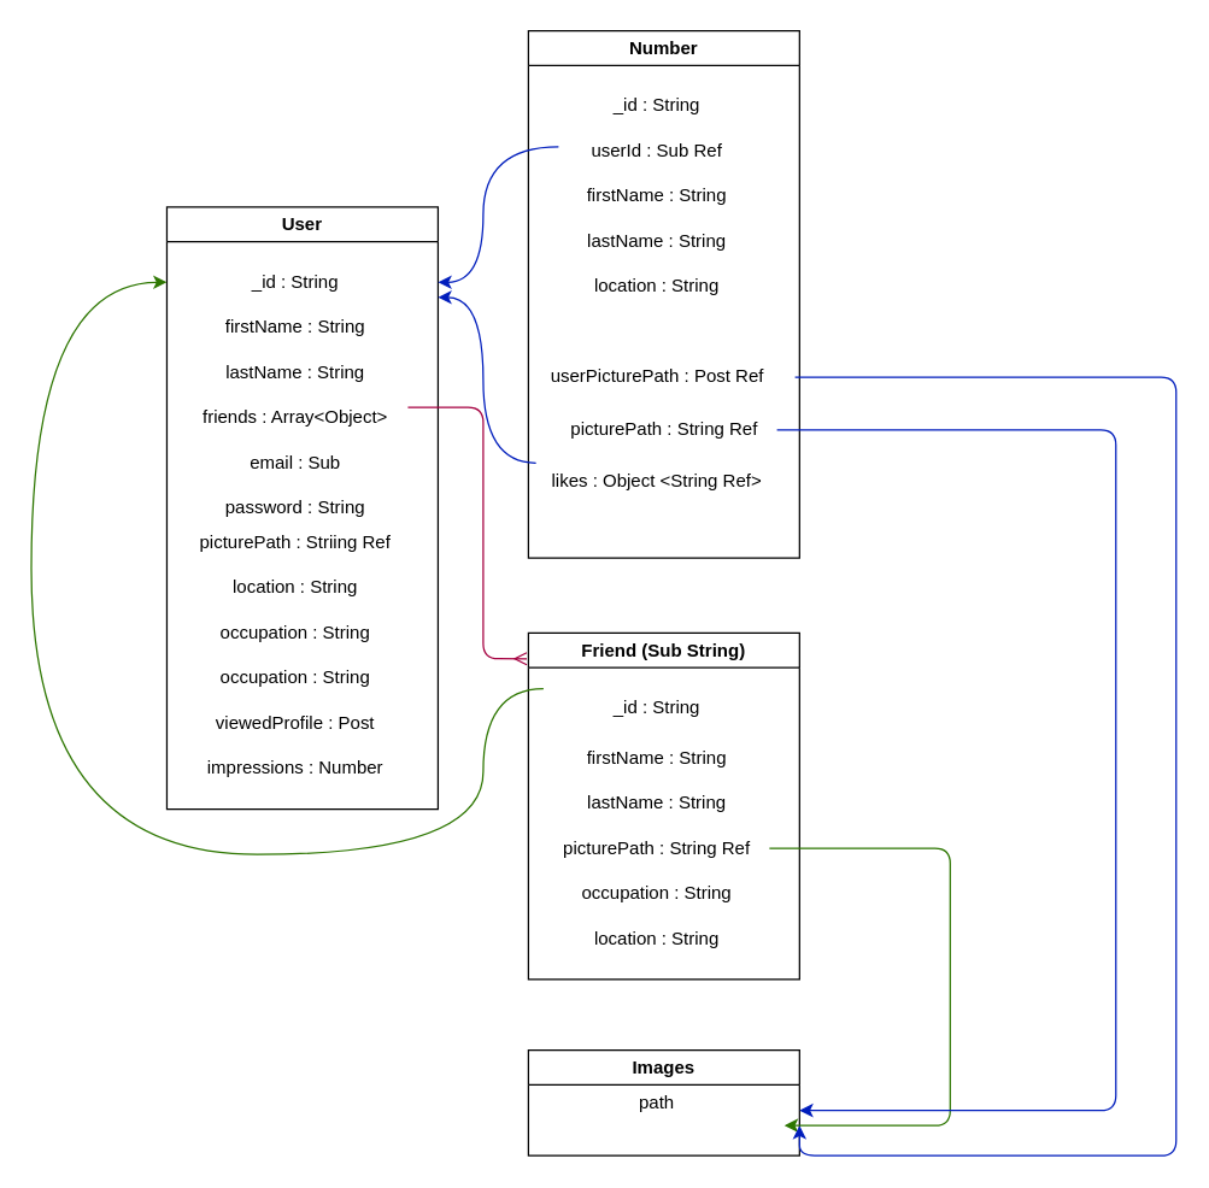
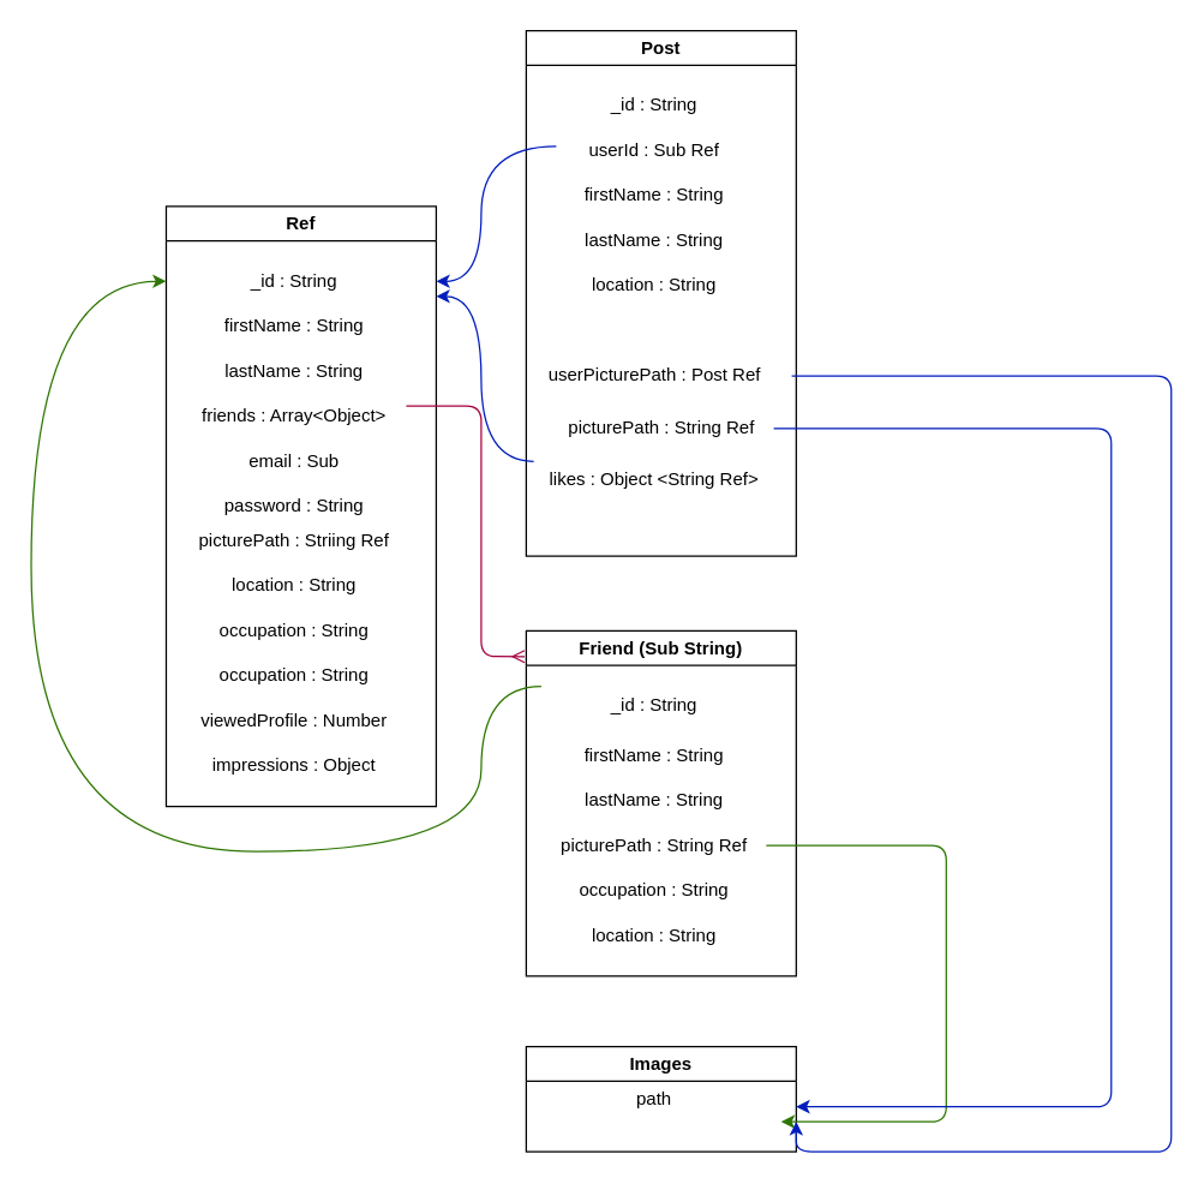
  <mxCell id="0" />
  <mxCell id="1" parent="0" />
- <mxCell id="2" value="User" style="swimlane;whiteSpace=wrap;html=1;" parent="1" vertex="1"><mxGeometry x="110" y="137" width="180" height="400" as="geometry" /></mxCell>
+ <mxCell id="2" value="Ref" style="swimlane;whiteSpace=wrap;html=1;" parent="1" vertex="1"><mxGeometry x="110" y="137" width="180" height="400" as="geometry" /></mxCell>
  <mxCell id="3" value="_id : String" style="text;html=1;align=center;verticalAlign=middle;resizable=0;points=[];autosize=1;strokeColor=none;fillColor=none;" parent="2" vertex="1"><mxGeometry x="45" y="35" width="80" height="30" as="geometry" /></mxCell>
  <mxCell id="4" value="firstName : String" style="text;html=1;align=center;verticalAlign=middle;resizable=0;points=[];autosize=1;strokeColor=none;fillColor=none;" parent="2" vertex="1"><mxGeometry x="25" y="65" width="120" height="30" as="geometry" /></mxCell>
  <mxCell id="5" value="lastName : String" style="text;html=1;align=center;verticalAlign=middle;resizable=0;points=[];autosize=1;strokeColor=none;fillColor=none;" parent="2" vertex="1"><mxGeometry x="25" y="95" width="120" height="30" as="geometry" /></mxCell>
  <mxCell id="6" value="friends : Array&amp;lt;Object&amp;gt;" style="text;html=1;align=center;verticalAlign=middle;resizable=0;points=[];autosize=1;strokeColor=none;fillColor=none;" parent="2" vertex="1"><mxGeometry x="10" y="125" width="150" height="30" as="geometry" /></mxCell>
  <mxCell id="7" value="email : Sub" style="text;html=1;align=center;verticalAlign=middle;resizable=0;points=[];autosize=1;strokeColor=none;fillColor=none;" parent="2" vertex="1"><mxGeometry x="40" y="155" width="90" height="30" as="geometry" /></mxCell>
  <mxCell id="8" value="password : String" style="text;html=1;align=center;verticalAlign=middle;resizable=0;points=[];autosize=1;strokeColor=none;fillColor=none;" parent="2" vertex="1"><mxGeometry x="25" y="185" width="120" height="30" as="geometry" /></mxCell>
  <mxCell id="9" value="picturePath : Striing Ref" style="text;html=1;align=center;verticalAlign=middle;resizable=0;points=[];autosize=1;strokeColor=none;fillColor=none;" parent="1" vertex="1"><mxGeometry x="120" y="345" width="150" height="30" as="geometry" /></mxCell>
  <mxCell id="10" value="location : String" style="text;html=1;align=center;verticalAlign=middle;resizable=0;points=[];autosize=1;strokeColor=none;fillColor=none;" parent="1" vertex="1"><mxGeometry x="140" y="375" width="110" height="30" as="geometry" /></mxCell>
  <mxCell id="11" value="occupation : String" style="text;html=1;align=center;verticalAlign=middle;resizable=0;points=[];autosize=1;strokeColor=none;fillColor=none;" parent="1" vertex="1"><mxGeometry x="135" y="405" width="120" height="30" as="geometry" /></mxCell>
  <mxCell id="12" value="occupation : String" style="text;html=1;align=center;verticalAlign=middle;resizable=0;points=[];autosize=1;strokeColor=none;fillColor=none;" parent="1" vertex="1"><mxGeometry x="135" y="435" width="120" height="30" as="geometry" /></mxCell>
- <mxCell id="13" value="viewedProfile : Post" style="text;html=1;align=center;verticalAlign=middle;resizable=0;points=[];autosize=1;strokeColor=none;fillColor=none;" parent="1" vertex="1"><mxGeometry x="120" y="465" width="150" height="30" as="geometry" /></mxCell>
- <mxCell id="14" value="impressions : Number" style="text;html=1;align=center;verticalAlign=middle;resizable=0;points=[];autosize=1;strokeColor=none;fillColor=none;" parent="1" vertex="1"><mxGeometry x="125" y="495" width="140" height="30" as="geometry" /></mxCell>
- <mxCell id="15" value="Number" style="swimlane;whiteSpace=wrap;html=1;swimlaneFillColor=none;gradientColor=none;" parent="1" vertex="1"><mxGeometry x="350" y="20" width="180" height="350" as="geometry" /></mxCell>
+ <mxCell id="13" value="viewedProfile : Number" style="text;html=1;align=center;verticalAlign=middle;resizable=0;points=[];autosize=1;strokeColor=none;fillColor=none;" parent="1" vertex="1"><mxGeometry x="120" y="465" width="150" height="30" as="geometry" /></mxCell>
+ <mxCell id="14" value="impressions : Object" style="text;html=1;align=center;verticalAlign=middle;resizable=0;points=[];autosize=1;strokeColor=none;fillColor=none;" parent="1" vertex="1"><mxGeometry x="125" y="495" width="140" height="30" as="geometry" /></mxCell>
+ <mxCell id="15" value="Post" style="swimlane;whiteSpace=wrap;html=1;swimlaneFillColor=none;gradientColor=none;" parent="1" vertex="1"><mxGeometry x="350" y="20" width="180" height="350" as="geometry" /></mxCell>
  <mxCell id="16" value="_id : String" style="text;html=1;align=center;verticalAlign=middle;resizable=0;points=[];autosize=1;strokeColor=none;fillColor=none;" parent="15" vertex="1"><mxGeometry x="45" y="35" width="80" height="30" as="geometry" /></mxCell>
  <mxCell id="17" value="userId : Sub Ref" style="text;html=1;align=center;verticalAlign=middle;resizable=0;points=[];autosize=1;strokeColor=none;fillColor=none;" parent="15" vertex="1"><mxGeometry x="25" y="65" width="120" height="30" as="geometry" /></mxCell>
  <mxCell id="18" value="firstName : String" style="text;html=1;align=center;verticalAlign=middle;resizable=0;points=[];autosize=1;strokeColor=none;fillColor=none;" parent="15" vertex="1"><mxGeometry x="25" y="95" width="120" height="30" as="geometry" /></mxCell>
  <mxCell id="19" value="lastName : String" style="text;html=1;align=center;verticalAlign=middle;resizable=0;points=[];autosize=1;strokeColor=none;fillColor=none;" parent="15" vertex="1"><mxGeometry x="25" y="125" width="120" height="30" as="geometry" /></mxCell>
  <mxCell id="20" value="location : String" style="text;html=1;align=center;verticalAlign=middle;resizable=0;points=[];autosize=1;strokeColor=none;fillColor=none;" parent="15" vertex="1"><mxGeometry x="30" y="155" width="110" height="30" as="geometry" /></mxCell>
  <mxCell id="21" value="userPicturePath : Post Ref&amp;nbsp;" style="text;html=1;align=center;verticalAlign=middle;resizable=0;points=[];autosize=1;strokeColor=none;fillColor=none;" vertex="1" parent="15"><mxGeometry x="-3" y="215" width="180" height="30" as="geometry" /></mxCell>
  <mxCell id="22" value="likes : Object &amp;lt;String Ref&amp;gt;" style="text;html=1;align=center;verticalAlign=middle;resizable=0;points=[];autosize=1;strokeColor=none;fillColor=none;" vertex="1" parent="15"><mxGeometry x="5" y="284" width="160" height="30" as="geometry" /></mxCell>
  <mxCell id="23" value="picturePath : String Ref" style="text;html=1;align=center;verticalAlign=middle;resizable=0;points=[];autosize=1;strokeColor=none;fillColor=none;" vertex="1" parent="15"><mxGeometry x="15" y="250" width="150" height="30" as="geometry" /></mxCell>
  <mxCell id="24" value="Friend (Sub String)" style="swimlane;whiteSpace=wrap;html=1;" vertex="1" parent="1"><mxGeometry x="350" y="420" width="180" height="230" as="geometry" /></mxCell>
  <mxCell id="25" value="_id : String" style="text;html=1;align=center;verticalAlign=middle;resizable=0;points=[];autosize=1;strokeColor=none;fillColor=none;" vertex="1" parent="24"><mxGeometry x="45" y="35" width="80" height="30" as="geometry" /></mxCell>
  <mxCell id="26" value="firstName : String" style="text;html=1;align=center;verticalAlign=middle;resizable=0;points=[];autosize=1;strokeColor=none;fillColor=none;" vertex="1" parent="24"><mxGeometry x="25" y="68" width="120" height="30" as="geometry" /></mxCell>
  <mxCell id="27" value="lastName : String" style="text;html=1;align=center;verticalAlign=middle;resizable=0;points=[];autosize=1;strokeColor=none;fillColor=none;" vertex="1" parent="24"><mxGeometry x="25" y="98" width="120" height="30" as="geometry" /></mxCell>
  <mxCell id="28" value="picturePath : String Ref" style="text;html=1;align=center;verticalAlign=middle;resizable=0;points=[];autosize=1;strokeColor=none;fillColor=none;" vertex="1" parent="24"><mxGeometry x="10" y="128" width="150" height="30" as="geometry" /></mxCell>
  <mxCell id="29" value="occupation : String" style="text;html=1;align=center;verticalAlign=middle;resizable=0;points=[];autosize=1;strokeColor=none;fillColor=none;" vertex="1" parent="24"><mxGeometry x="25" y="158" width="120" height="30" as="geometry" /></mxCell>
  <mxCell id="30" value="location : String" style="text;html=1;align=center;verticalAlign=middle;resizable=0;points=[];autosize=1;strokeColor=none;fillColor=none;" vertex="1" parent="24"><mxGeometry x="30" y="188" width="110" height="30" as="geometry" /></mxCell>
  <mxCell id="31" value="Images" style="swimlane;whiteSpace=wrap;html=1;" vertex="1" parent="1"><mxGeometry x="350" y="697" width="180" height="70" as="geometry" /></mxCell>
  <mxCell id="32" value="path" style="text;html=1;align=center;verticalAlign=middle;resizable=0;points=[];autosize=1;strokeColor=none;fillColor=none;" vertex="1" parent="31"><mxGeometry x="60" y="20" width="50" height="30" as="geometry" /></mxCell>
  <mxCell id="33" style="edgeStyle=orthogonalEdgeStyle;html=1;fillColor=#d80073;strokeColor=#A50040;entryX=-0.006;entryY=0.074;entryDx=0;entryDy=0;entryPerimeter=0;endArrow=ERmany;endFill=0;" edge="1" parent="1" target="24"><mxGeometry relative="1" as="geometry"><mxPoint x="360" y="447" as="targetPoint" /><mxPoint x="270" y="270" as="sourcePoint" /><Array as="points"><mxPoint x="320" y="270" /><mxPoint x="320" y="437" /></Array></mxGeometry></mxCell>
  <mxCell id="34" style="edgeStyle=orthogonalEdgeStyle;html=1;endArrow=classic;endFill=1;fillColor=#60a917;strokeColor=#2D7600;" edge="1" parent="1" source="28"><mxGeometry relative="1" as="geometry"><mxPoint x="520" y="747" as="targetPoint" /><Array as="points"><mxPoint x="630" y="563" /><mxPoint x="630" y="747" /></Array></mxGeometry></mxCell>
  <mxCell id="35" style="edgeStyle=orthogonalEdgeStyle;html=1;endArrow=classic;endFill=1;fillColor=#0050ef;strokeColor=#001DBC;" edge="1" parent="1" source="21"><mxGeometry relative="1" as="geometry"><mxPoint x="530" y="747" as="targetPoint" /><Array as="points"><mxPoint x="780" y="250" /><mxPoint x="780" y="767" /><mxPoint x="530" y="767" /></Array></mxGeometry></mxCell>
  <mxCell id="36" style="edgeStyle=orthogonalEdgeStyle;html=1;endArrow=classic;endFill=1;fillColor=#0050ef;strokeColor=#001DBC;" edge="1" parent="1" source="23"><mxGeometry relative="1" as="geometry"><mxPoint x="530" y="737" as="targetPoint" /><Array as="points"><mxPoint x="740" y="285" /><mxPoint x="740" y="737" /><mxPoint x="530" y="737" /></Array></mxGeometry></mxCell>
  <mxCell id="37" style="edgeStyle=orthogonalEdgeStyle;html=1;endArrow=classic;endFill=1;curved=1;fillColor=#0050ef;strokeColor=#001DBC;" edge="1" parent="1"><mxGeometry relative="1" as="geometry"><mxPoint x="290" y="187" as="targetPoint" /><mxPoint x="370" y="97" as="sourcePoint" /><Array as="points"><mxPoint x="320" y="97" /><mxPoint x="320" y="187" /></Array></mxGeometry></mxCell>
  <mxCell id="38" style="edgeStyle=orthogonalEdgeStyle;curved=1;html=1;endArrow=classic;endFill=1;fillColor=#60a917;strokeColor=#2D7600;" edge="1" parent="1"><mxGeometry relative="1" as="geometry"><mxPoint x="110" y="187" as="targetPoint" /><mxPoint x="360" y="457" as="sourcePoint" /><Array as="points"><mxPoint x="320" y="457" /><mxPoint x="320" y="567" /><mxPoint x="20" y="567" /><mxPoint x="20" y="187" /></Array></mxGeometry></mxCell>
  <mxCell id="39" style="edgeStyle=orthogonalEdgeStyle;curved=1;html=1;endArrow=classic;endFill=1;fillColor=#0050ef;strokeColor=#001DBC;" edge="1" parent="1" source="22"><mxGeometry relative="1" as="geometry"><mxPoint x="290" y="197" as="targetPoint" /><Array as="points"><mxPoint x="320" y="307" /><mxPoint x="320" y="197" /></Array></mxGeometry></mxCell>
